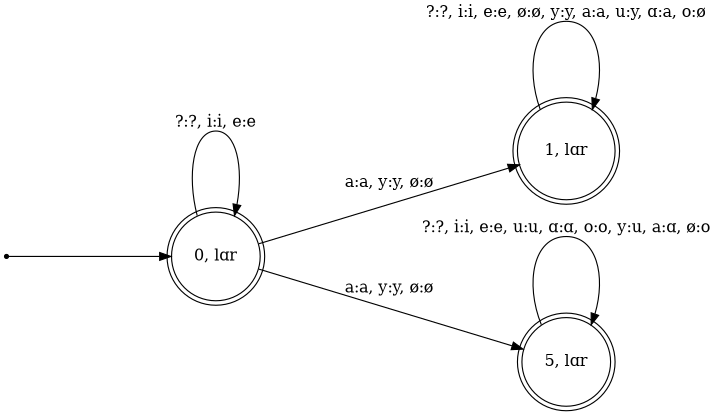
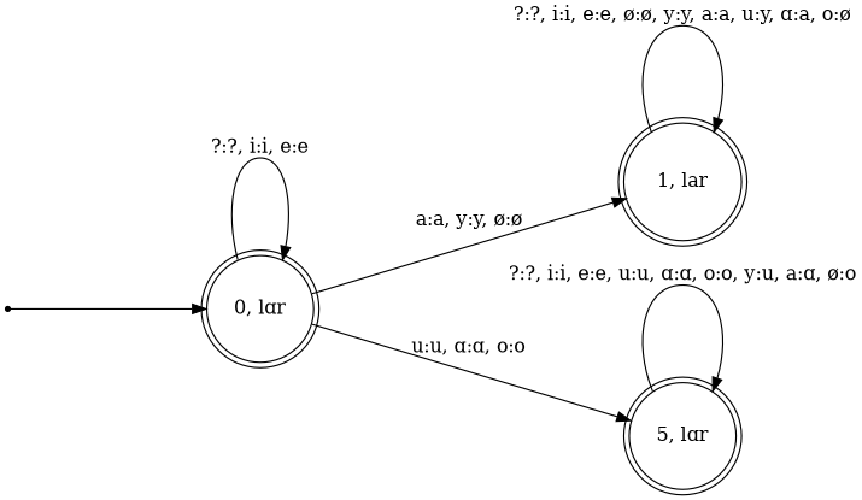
  digraph {
    nodesep=1
    rankdir=LR
    ranksep=2
    node [shape=doublecircle]
    start [shape=point]
    "0, lɑr"
-   "1, lar" [label="1, lɑr"]
+   "1, lar"
    n4 [label="5, lɑr"]
    start -> "0, lɑr"
    "0, lɑr" -> "0, lɑr" [label="?:?, i:i, e:e"]
    "0, lɑr" -> "1, lar" [label="a:a, y:y, ø:ø"]
-   "0, lɑr" -> n4 [label="a:a, y:y, ø:ø"]
+   "0, lɑr" -> n4 [label="u:u, ɑ:ɑ, o:o"]
    "1, lar" -> "1, lar" [label="?:?, i:i, e:e, ø:ø, y:y, a:a, u:y, ɑ:a, o:ø"]
    n4 -> n4 [label="?:?, i:i, e:e, u:u, ɑ:ɑ, o:o, y:u, a:ɑ, ø:o"]
  }
